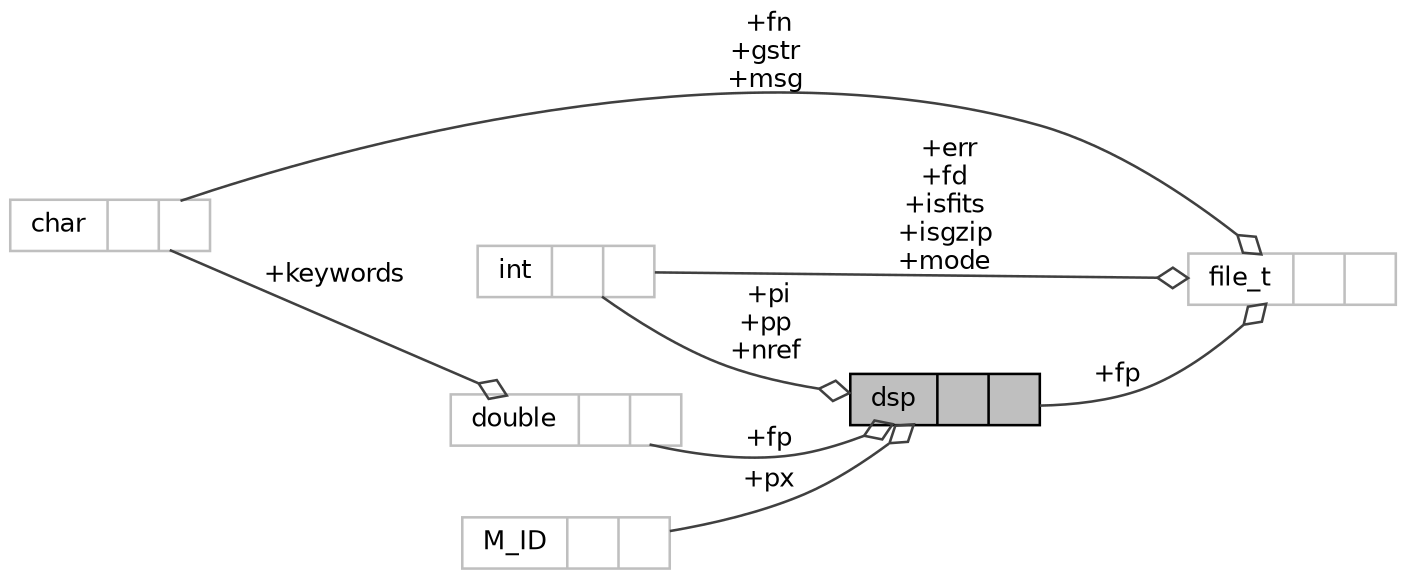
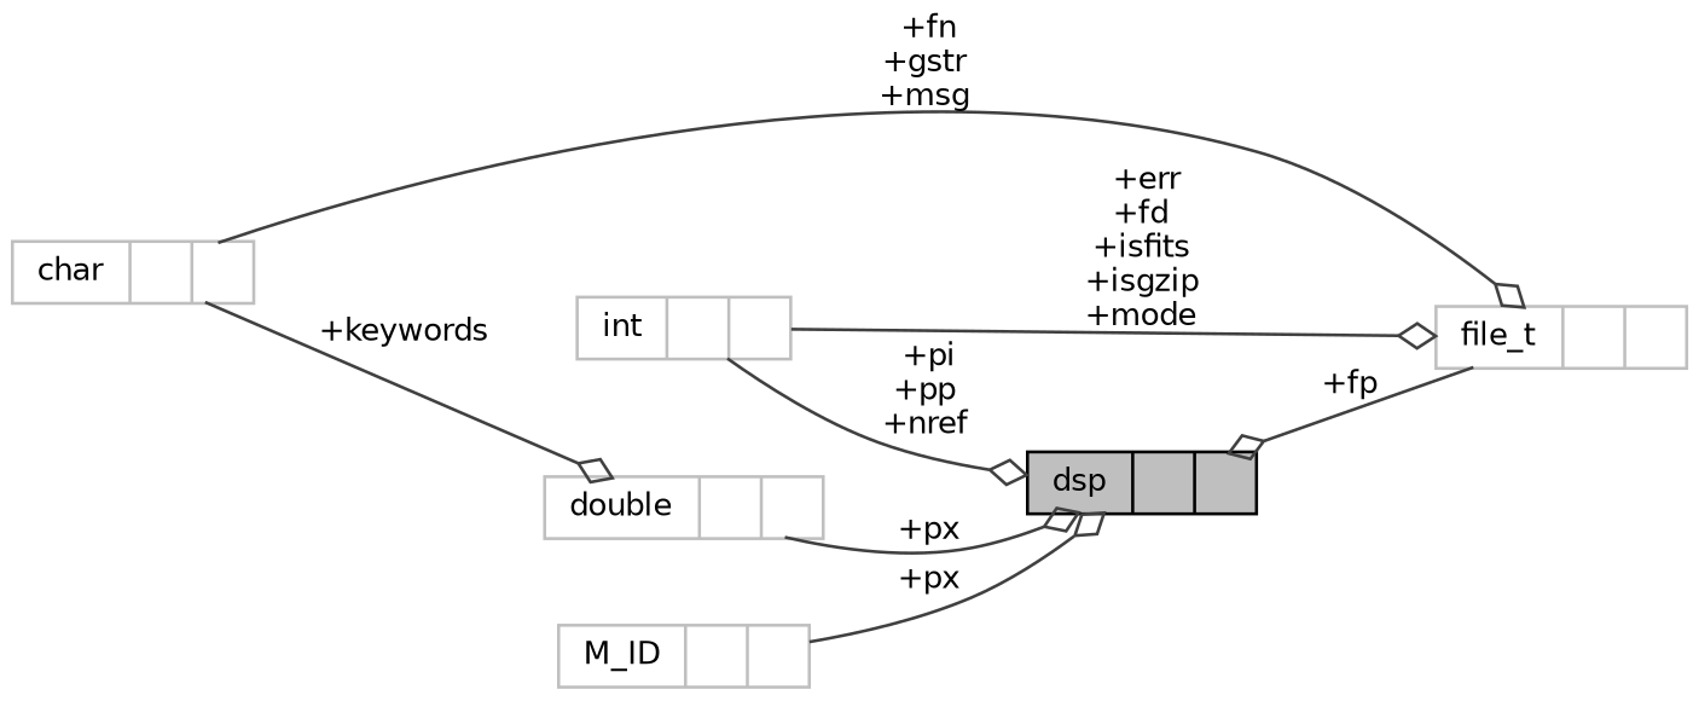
  digraph {
    rankdir=LR
    node [color=grey75 fontname=Helvetica fontsize=10 shape=record]
    edge [arrowhead=odiamond color=grey25 fontname=Helvetica fontsize=10 labelfontname=Helvetica labelfontsize=10 style=solid]
    n1 [color=black fillcolor=grey75 fontcolor=black height=0.2 label="{dsp\n||}" style=filled width=0.4]
    n2 [height=0.2 label="{file_t\n||}" width=0.4]
    n3 [height=0.2 label="{char\n||}" width=0.4]
    n4 [height=0.2 label="{double\n||}" width=0.4]
    n5 [height=0.2 label="{int\n||}" width=0.4]
    n6 [height=0.2 label="{M_ID\n||}" width=0.4]
-   n1 -> n2 [label=" +fp"]
+   n2 -> n1 [label=" +fp"]
    n3 -> n2 [label=" +fn\n+gstr\n+msg"]
    n3 -> n4 [label=" +keywords"]
-   n4 -> n1 [label=" +fp"]
+   n4 -> n1 [label=" +px"]
    n5 -> n1 [label=" +pi\n+pp\n+nref"]
    n5 -> n2 [label=" +err\n+fd\n+isfits\n+isgzip\n+mode"]
    n6 -> n1 [label=" +px"]
  }
